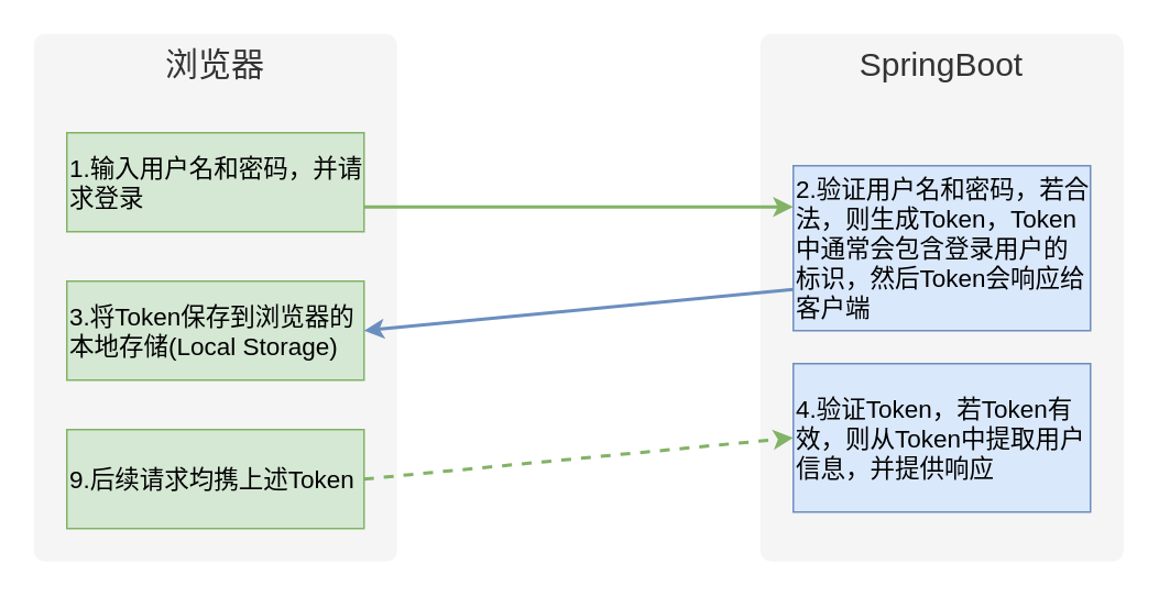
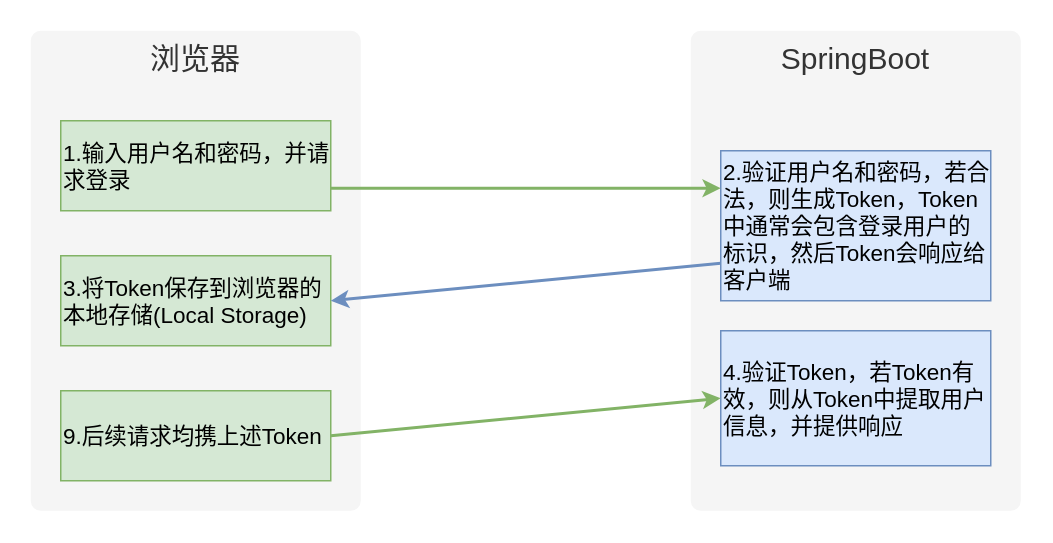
  <mxCell id="0" />
  <mxCell id="1" parent="0" />
  <mxCell id="2" value="浏览器" style="rounded=1;whiteSpace=wrap;html=1;arcSize=3;align=center;verticalAlign=top;fontSize=20;fillColor=#f5f5f5;fontColor=#333333;strokeColor=none;" parent="1" vertex="1"><mxGeometry x="20" y="20" width="220" height="320" as="geometry" /></mxCell>
  <mxCell id="3" value="SpringBoot" style="rounded=1;whiteSpace=wrap;html=1;arcSize=3;verticalAlign=top;align=center;fontSize=20;fillColor=#f5f5f5;fontColor=#333333;strokeColor=none;" parent="1" vertex="1"><mxGeometry x="460" y="20" width="220" height="320" as="geometry" /></mxCell>
  <mxCell id="4" value="1.输入用户名和密码，并请求登录" style="rounded=0;whiteSpace=wrap;html=1;fontSize=15;fillColor=#d5e8d4;strokeColor=#82b366;align=left;" parent="1" vertex="1"><mxGeometry x="40" y="80" width="180" height="60" as="geometry" /></mxCell>
  <mxCell id="5" value="2.验证用户名和密码，若合法，则生成Token，Token中通常会包含登录用户的标识，然后Token会响应给客户端" style="rounded=0;whiteSpace=wrap;html=1;fontSize=15;fillColor=#dae8fc;strokeColor=#6c8ebf;align=left;" parent="1" vertex="1"><mxGeometry x="480" y="100" width="180" height="100" as="geometry" /></mxCell>
  <mxCell id="6" value="3.将Token保存到浏览器的本地存储(Local Storage)" style="rounded=0;whiteSpace=wrap;html=1;fontSize=15;fillColor=#d5e8d4;strokeColor=#82b366;align=left;" parent="1" vertex="1"><mxGeometry x="40" y="170" width="180" height="60" as="geometry" /></mxCell>
  <mxCell id="7" value="4.验证Token，若Token有效，则从Token中提取用户信息，并提供响应" style="rounded=0;whiteSpace=wrap;html=1;fontSize=15;fillColor=#dae8fc;strokeColor=#6c8ebf;align=left;" parent="1" vertex="1"><mxGeometry x="480" y="220" width="180" height="90" as="geometry" /></mxCell>
  <mxCell id="8" value="9.后续请求均携上述Token" style="rounded=0;whiteSpace=wrap;html=1;fontSize=15;fillColor=#d5e8d4;strokeColor=#82b366;align=left;" parent="1" vertex="1"><mxGeometry x="40" y="260" width="180" height="60" as="geometry" /></mxCell>
  <mxCell id="9" value="" style="endArrow=classic;html=1;rounded=0;exitX=1;exitY=0.75;exitDx=0;exitDy=0;entryX=0;entryY=0.25;entryDx=0;entryDy=0;fillColor=#d5e8d4;strokeColor=#82b366;strokeWidth=2;align=left;" parent="1" source="4" target="5" edge="1"><mxGeometry width="50" height="50" relative="1" as="geometry"><mxPoint x="620" y="320" as="sourcePoint" /><mxPoint x="-20" y="395" as="targetPoint" /></mxGeometry></mxCell>
  <mxCell id="10" value="" style="endArrow=classic;html=1;rounded=0;exitX=0;exitY=0.75;exitDx=0;exitDy=0;entryX=1;entryY=0.5;entryDx=0;entryDy=0;fillColor=#dae8fc;strokeColor=#6c8ebf;strokeWidth=2;align=left;" parent="1" source="5" target="6" edge="1"><mxGeometry width="50" height="50" relative="1" as="geometry"><mxPoint x="500" y="45" as="sourcePoint" /><mxPoint x="-140" y="120" as="targetPoint" /></mxGeometry></mxCell>
- <mxCell id="11" value="" style="endArrow=classic;html=1;rounded=0;entryX=0;entryY=0.5;entryDx=0;entryDy=0;fillColor=#d5e8d4;strokeColor=#82b366;strokeWidth=2;align=left;exitX=1;exitY=0.5;exitDx=0;exitDy=0;dashed=1;" parent="1" source="8" target="7" edge="1"><mxGeometry width="50" height="50" relative="1" as="geometry"><mxPoint x="310" y="215" as="sourcePoint" /><mxPoint x="-130" y="130" as="targetPoint" /></mxGeometry></mxCell>
+ <mxCell id="11" value="" style="endArrow=classic;html=1;rounded=0;entryX=0;entryY=0.5;entryDx=0;entryDy=0;fillColor=#d5e8d4;strokeColor=#82b366;strokeWidth=2;align=left;exitX=1;exitY=0.5;exitDx=0;exitDy=0;" parent="1" source="8" target="7" edge="1"><mxGeometry width="50" height="50" relative="1" as="geometry"><mxPoint x="310" y="215" as="sourcePoint" /><mxPoint x="-130" y="130" as="targetPoint" /></mxGeometry></mxCell>
